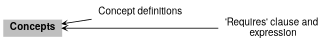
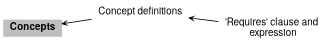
  digraph {
    rankdir=LR
    node [color=black fontname="Helvetica,Arial,sans-serif" fontsize=12 shape=plaintext]
    edge [arrowhead=open arrowsize=0.5 arrowtail=open dir=back fontname="Helvetica,Arial,sans-serif" fontsize=15 labelfontsize=15 shape=plaintext style=solid]
    n1 [fillcolor=grey75 fontcolor=black height=0.2 label=<<b>Concepts</b>> style=filled width=0.4]
    n2 [height=0.2 label="Concept definitions" width=0.4]
    n3 [height=0.2 label="'Requires' clause and\l expression" width=0.4]
    n1 -> n2
-   n1 -> n3
+   n2 -> n3
  }
